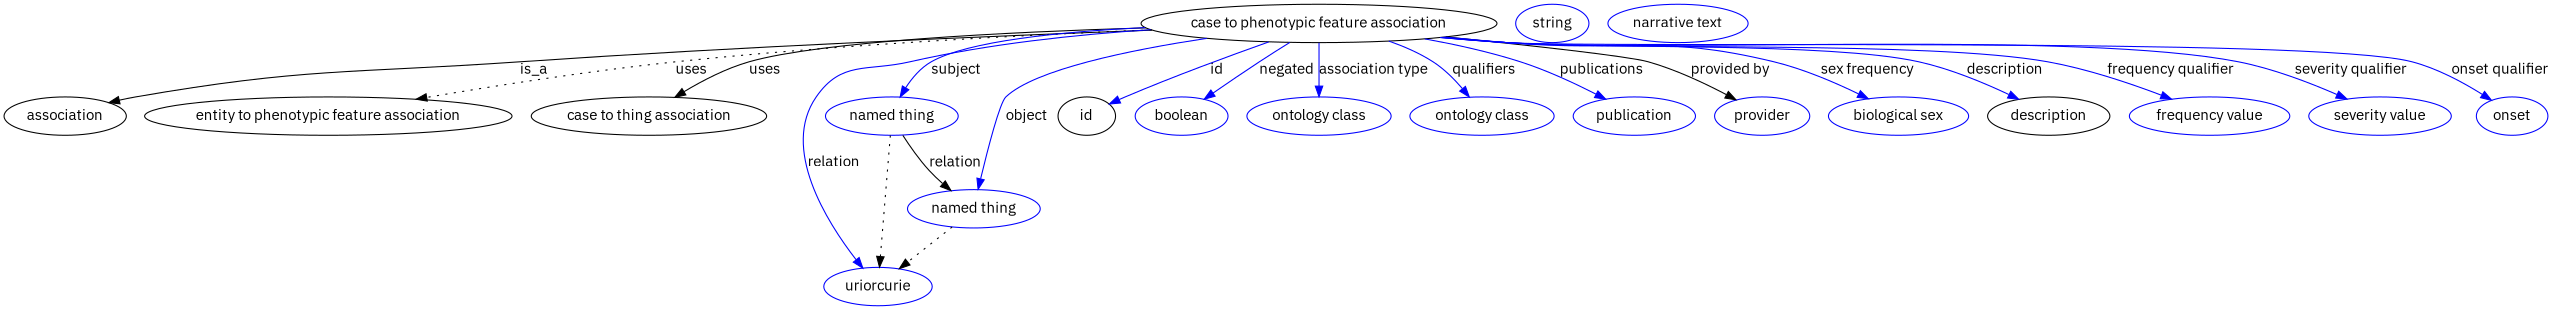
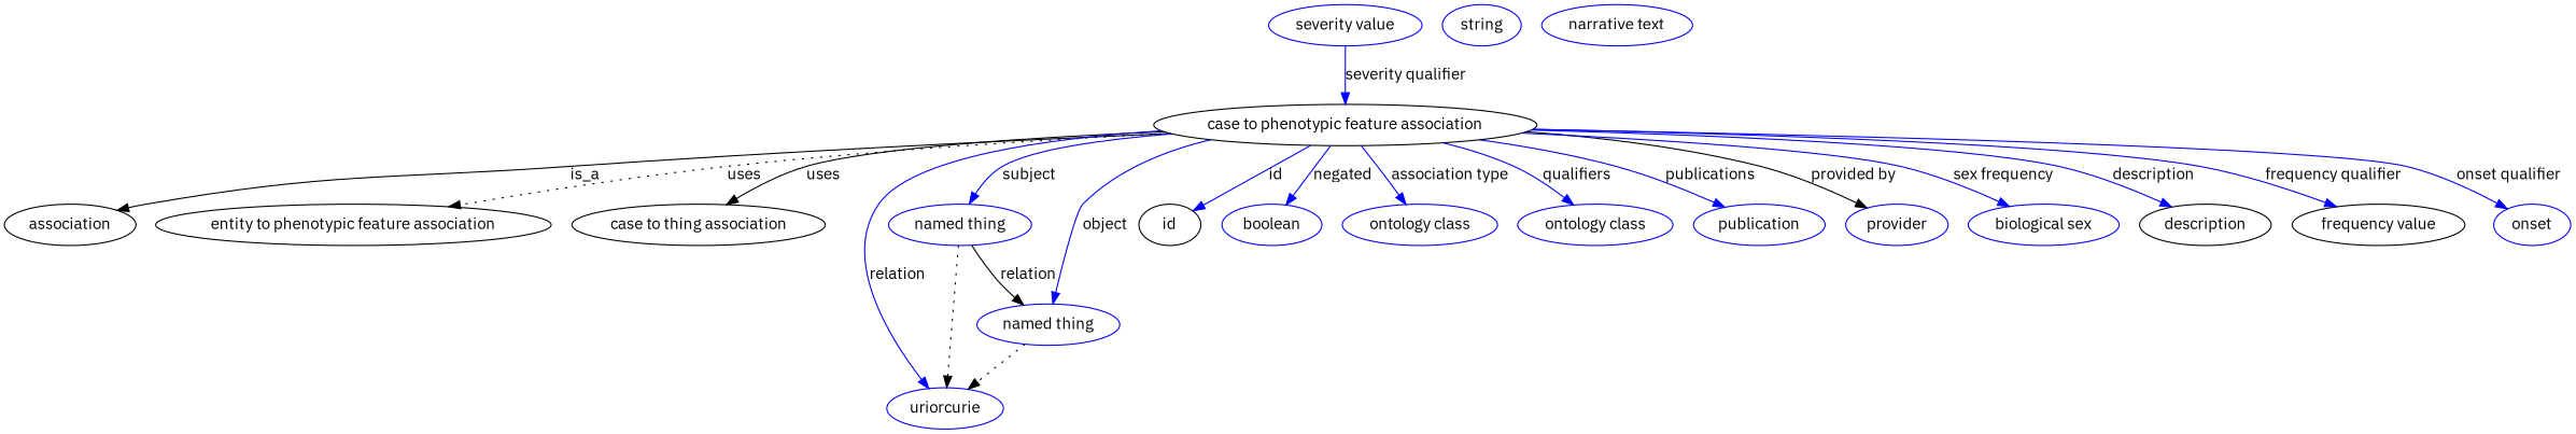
  digraph {
    fontname="IBM Plex Sans"
    node [fontname="IBM Plex Sans" color=blue]
    edge [fontname="IBM Plex Sans" style=solid color=blue]
    n1 [height=0.5 label="case to phenotypic feature association" width=4.026 color=""]
    association [height=0.5 width=1.3902 color=""]
    "entity to phenotypic feature association" [height=0.5 width=4.1524 color=""]
    "case to thing association" [height=0.5 width=2.69 color=""]
    n5 [height=0.5 label="named thing" width=1.5346]
    n6 [height=0.5 label=uriorcurie width=1.2638]
    n7 [height=0.5 label="named thing" width=1.5346]
    id [height=0.5 width=0.75 color=""]
    n9 [height=0.5 label=boolean width=1.0652]
    n10 [height=0.5 label="ontology class" width=1.7151]
    n11 [height=0.5 label="ontology class" width=1.7151]
    n12 [height=0.5 label=publication width=1.3902]
    n13 [height=0.5 label=provider width=1.1193]
    n14 [height=0.5 label="biological sex" width=1.661]
    description [height=0.5 width=1.3902 color=""]
-   n16 [height=0.5 label="frequency value" width=1.8776]
+   n16 [color=black height=0.5 label="frequency value" width=1.8776]
    n17 [height=0.5 label="severity value" width=1.661]
    n18 [height=0.5 label=onset width=0.81243]
    n19 [height=0.5 label=string width=0.84854]
    n20 [height=0.5 label="narrative text" width=1.6068]
    n1 -> association [label=is_a style="" color=""]
    n1 -> "entity to phenotypic feature association" [label=uses style=dotted color=""]
    n1 -> "case to thing association" [label=uses style="" color=""]
    n1 -> n5 [label=subject]
    n1 -> n6 [label=relation]
    n1 -> n7 [label=object]
    n1 -> id [label=id]
    n1 -> n9 [label=negated]
    n1 -> n10 [label="association type"]
    n1 -> n11 [label=qualifiers]
    n1 -> n12 [label=publications]
    n1 -> n13 [color=black label="provided by"]
    n1 -> n14 [label="sex frequency"]
    n1 -> description [label=description]
    n1 -> n16 [label="frequency qualifier"]
-   n1 -> n17 [label="severity qualifier"]
+   n17 -> n1 [label="severity qualifier"]
    n1 -> n18 [label="onset qualifier"]
    n5 -> n6 [style=dotted color=""]
    n5 -> n7 [label=relation style="" color=""]
    n7 -> n6 [style=dotted color=""]
  }
